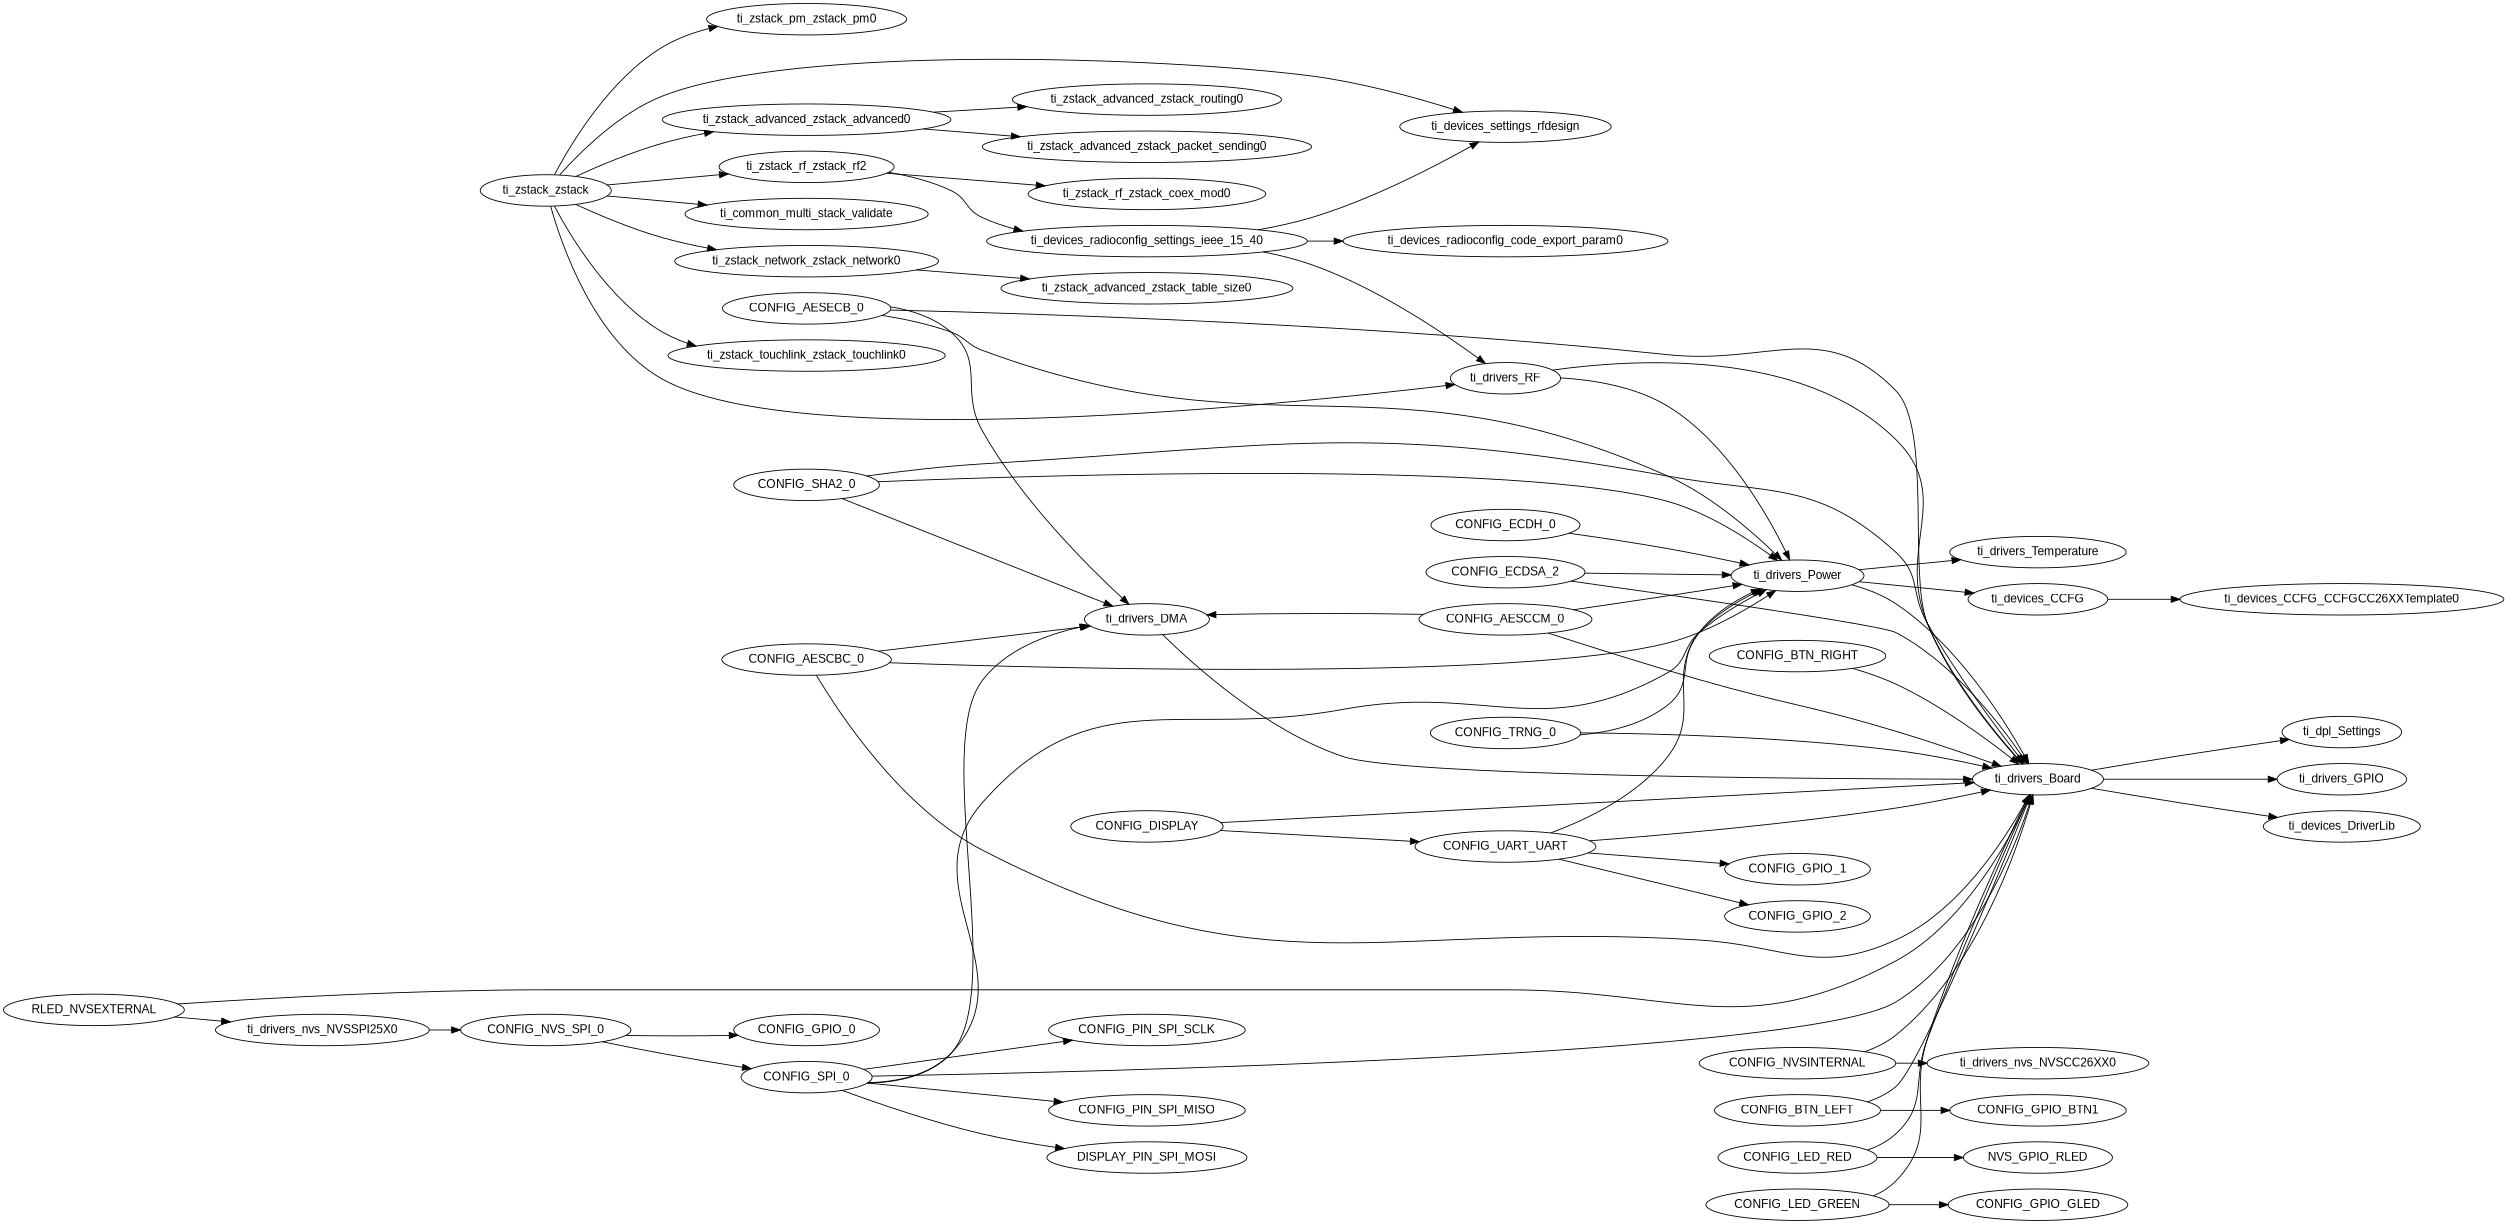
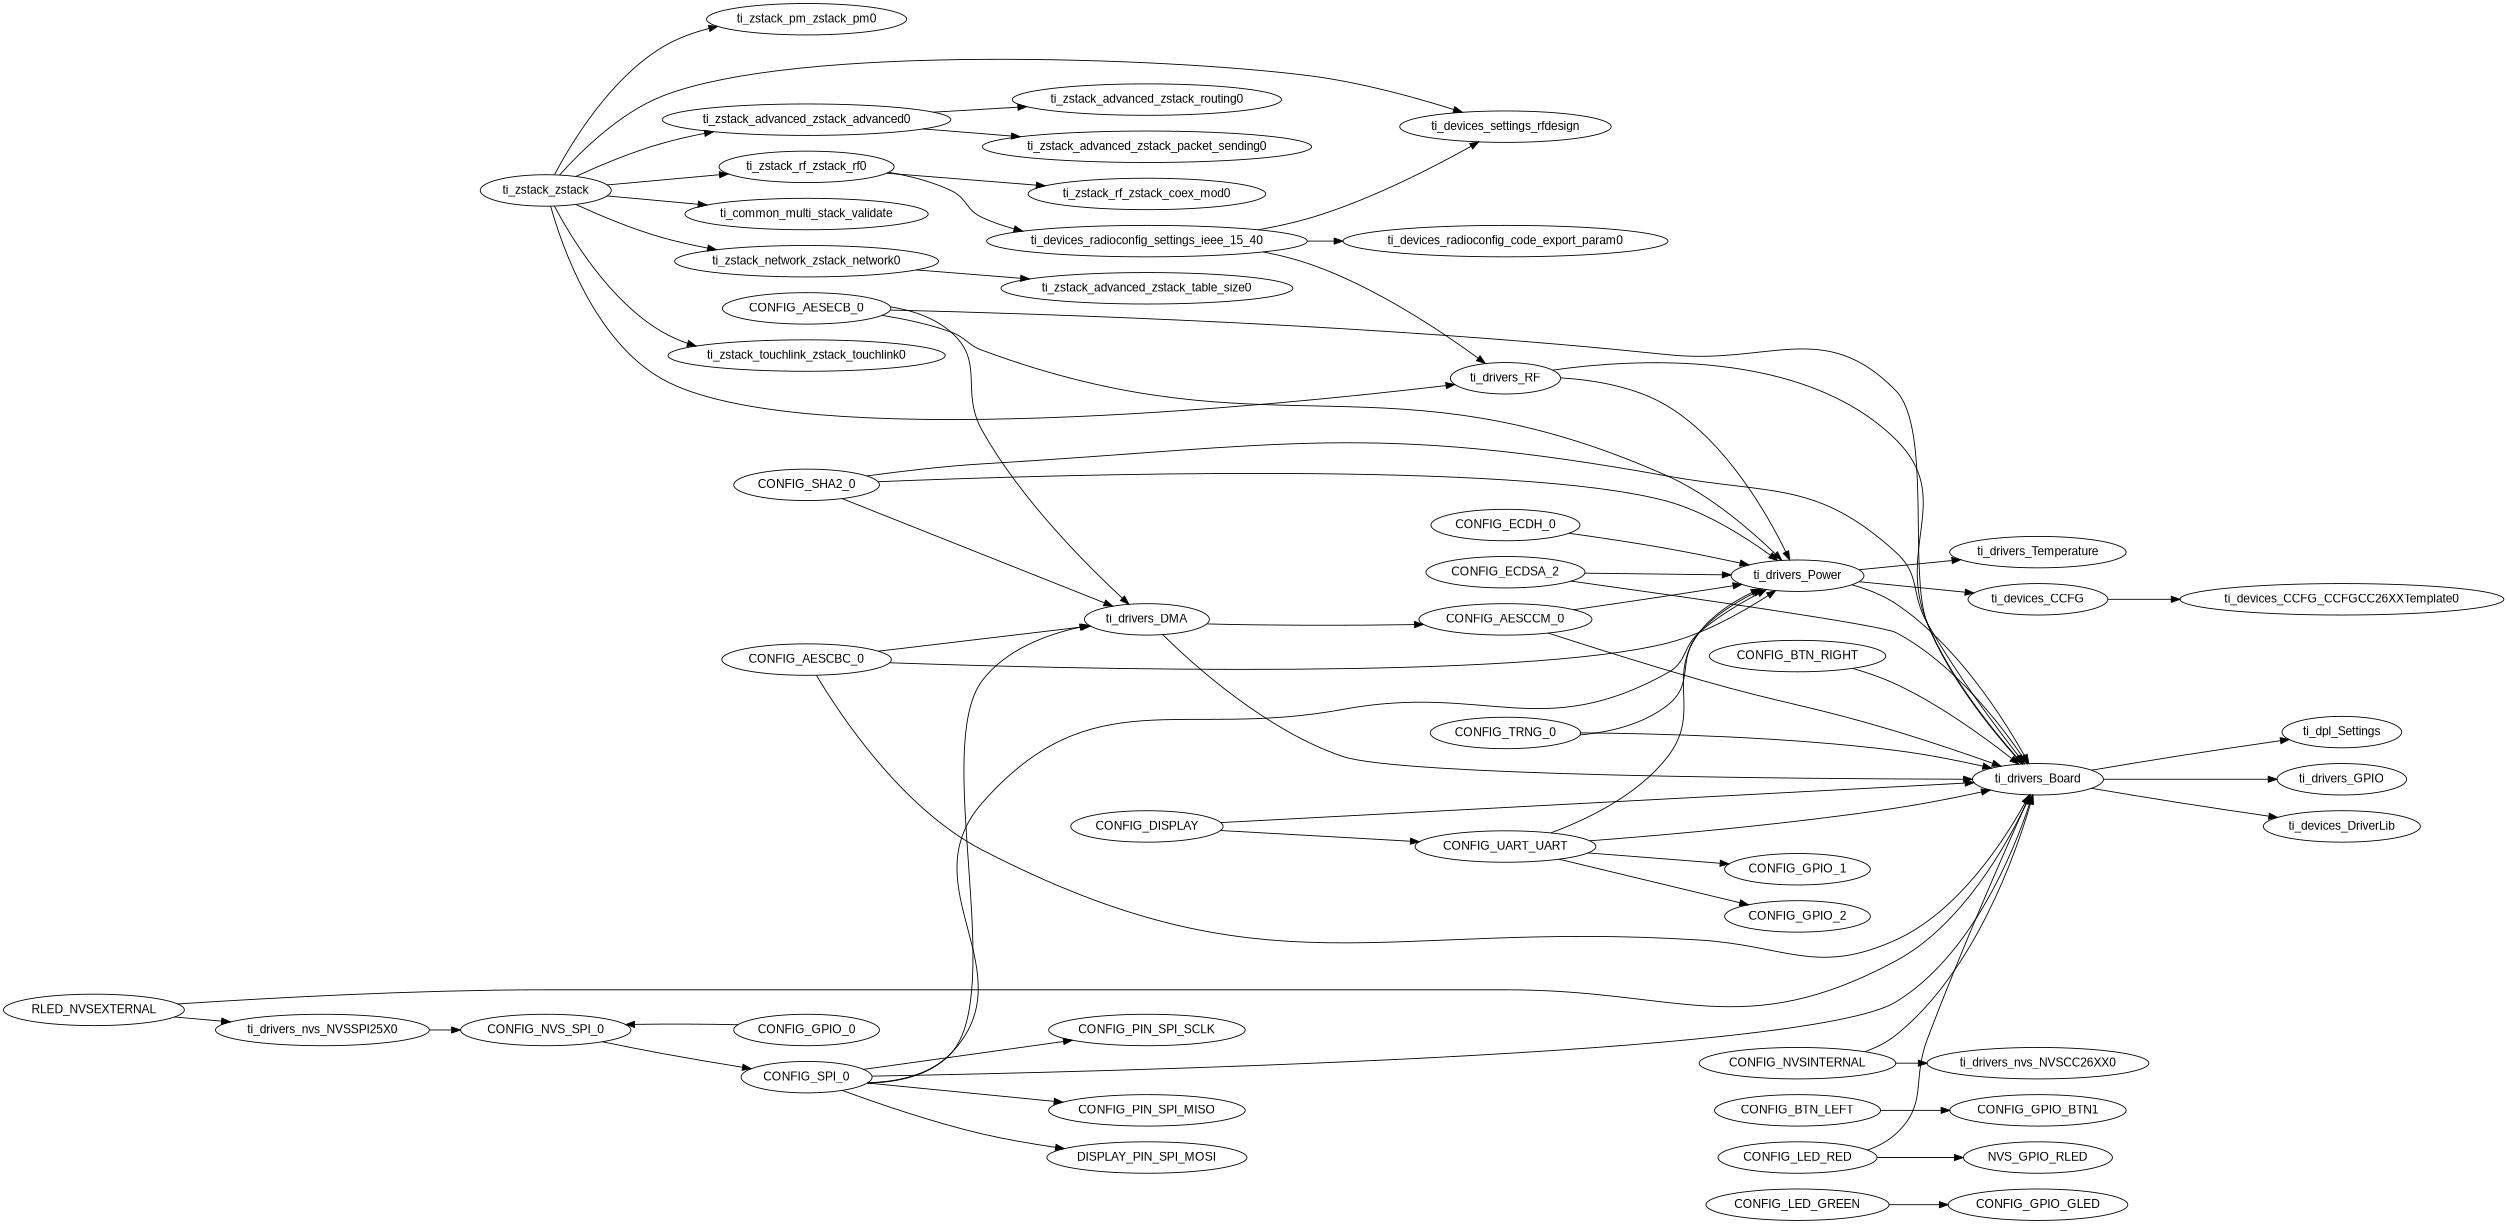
  digraph {
    fontname="Liberation Sans"
    rankdir=LR
    node [fontname="Liberation Sans"]
    edge [fontname="Liberation Sans"]
    ti_devices_CCFG
    ti_devices_CCFG_CCFGCC26XXTemplate0
    ti_devices_radioconfig_settings_ieee_15_40
    ti_drivers_RF
    n5 [label=ti_devices_settings_rfdesign]
    ti_devices_radioconfig_code_export_param0
    ti_drivers_Board
    ti_drivers_Power
    ti_drivers_GPIO
    ti_devices_DriverLib
    ti_dpl_Settings
    ti_drivers_Temperature
    CONFIG_DISPLAY
    n14 [label=CONFIG_UART_UART]
    CONFIG_GPIO_1
    CONFIG_GPIO_2
    CONFIG_AESCBC_0
    ti_drivers_DMA
    CONFIG_AESCCM_0
    CONFIG_AESECB_0
    CONFIG_ECDH_0
    n22 [label=CONFIG_ECDSA_2]
    CONFIG_NVSINTERNAL
    ti_drivers_nvs_NVSCC26XX0
    n25 [label=RLED_NVSEXTERNAL]
    ti_drivers_nvs_NVSSPI25X0
    CONFIG_NVS_SPI_0
    CONFIG_SPI_0
    CONFIG_GPIO_0
    CONFIG_SHA2_0
    CONFIG_PIN_SPI_SCLK
    CONFIG_PIN_SPI_MISO
    n33 [label=DISPLAY_PIN_SPI_MOSI]
    CONFIG_TRNG_0
    CONFIG_BTN_LEFT
    CONFIG_GPIO_BTN1
    CONFIG_BTN_RIGHT
    CONFIG_LED_RED
    n39 [label=NVS_GPIO_RLED]
    CONFIG_LED_GREEN
    CONFIG_GPIO_GLED
    ti_zstack_advanced_zstack_advanced0
    ti_zstack_advanced_zstack_routing0
    ti_zstack_advanced_zstack_packet_sending0
-   ti_zstack_rf_zstack_rf0 [label=ti_zstack_rf_zstack_rf2]
+   ti_zstack_rf_zstack_rf0
    ti_zstack_rf_zstack_coex_mod0
    ti_zstack_zstack
    ti_common_multi_stack_validate
    ti_zstack_touchlink_zstack_touchlink0
    ti_zstack_pm_zstack_pm0
    ti_zstack_network_zstack_network0
    ti_zstack_advanced_zstack_table_size0
    ti_devices_CCFG -> ti_devices_CCFG_CCFGCC26XXTemplate0
    ti_devices_radioconfig_settings_ieee_15_40 -> ti_drivers_RF
    ti_devices_radioconfig_settings_ieee_15_40 -> n5
    ti_devices_radioconfig_settings_ieee_15_40 -> ti_devices_radioconfig_code_export_param0
    ti_drivers_RF -> ti_drivers_Board
    ti_drivers_RF -> ti_drivers_Power
    ti_drivers_Board -> ti_drivers_GPIO
    ti_drivers_Board -> ti_devices_DriverLib
    ti_drivers_Board -> ti_dpl_Settings
    ti_drivers_Power -> ti_devices_CCFG
    ti_drivers_Power -> ti_drivers_Board
    ti_drivers_Power -> ti_drivers_Temperature
    CONFIG_DISPLAY -> ti_drivers_Board
    CONFIG_DISPLAY -> n14
    n14 -> ti_drivers_Board
    n14 -> ti_drivers_Power
    n14 -> CONFIG_GPIO_1
    n14 -> CONFIG_GPIO_2
    CONFIG_AESCBC_0 -> ti_drivers_Board
    CONFIG_AESCBC_0 -> ti_drivers_Power
    CONFIG_AESCBC_0 -> ti_drivers_DMA
    ti_drivers_DMA -> ti_drivers_Board
    CONFIG_AESCCM_0 -> ti_drivers_Board
    CONFIG_AESCCM_0 -> ti_drivers_Power
-   CONFIG_AESCCM_0 -> ti_drivers_DMA
+   ti_drivers_DMA -> CONFIG_AESCCM_0
    CONFIG_AESECB_0 -> ti_drivers_Board
    CONFIG_AESECB_0 -> ti_drivers_Power
    CONFIG_AESECB_0 -> ti_drivers_DMA
    CONFIG_ECDH_0 -> ti_drivers_Power
    n22 -> ti_drivers_Board
    n22 -> ti_drivers_Power
    CONFIG_NVSINTERNAL -> ti_drivers_Board
    CONFIG_NVSINTERNAL -> ti_drivers_nvs_NVSCC26XX0
    n25 -> ti_drivers_Board
    n25 -> ti_drivers_nvs_NVSSPI25X0
    ti_drivers_nvs_NVSSPI25X0 -> CONFIG_NVS_SPI_0
    CONFIG_NVS_SPI_0 -> CONFIG_SPI_0
-   CONFIG_NVS_SPI_0 -> CONFIG_GPIO_0
+   CONFIG_GPIO_0 -> CONFIG_NVS_SPI_0
    CONFIG_SPI_0 -> ti_drivers_Board
    CONFIG_SPI_0 -> ti_drivers_Power
    CONFIG_SPI_0 -> ti_drivers_DMA
    CONFIG_SPI_0 -> CONFIG_PIN_SPI_SCLK
    CONFIG_SPI_0 -> CONFIG_PIN_SPI_MISO
    CONFIG_SPI_0 -> n33
    CONFIG_SHA2_0 -> ti_drivers_Board
    CONFIG_SHA2_0 -> ti_drivers_Power
    CONFIG_SHA2_0 -> ti_drivers_DMA
    CONFIG_TRNG_0 -> ti_drivers_Board
    CONFIG_TRNG_0 -> ti_drivers_Power
-   CONFIG_BTN_LEFT -> ti_drivers_Board
    CONFIG_BTN_LEFT -> CONFIG_GPIO_BTN1
    CONFIG_BTN_RIGHT -> ti_drivers_Board
    CONFIG_LED_RED -> ti_drivers_Board
    CONFIG_LED_RED -> n39
-   CONFIG_LED_GREEN -> ti_drivers_Board
    CONFIG_LED_GREEN -> CONFIG_GPIO_GLED
    ti_zstack_advanced_zstack_advanced0 -> ti_zstack_advanced_zstack_routing0
    ti_zstack_advanced_zstack_advanced0 -> ti_zstack_advanced_zstack_packet_sending0
    ti_zstack_rf_zstack_rf0 -> ti_devices_radioconfig_settings_ieee_15_40
    ti_zstack_rf_zstack_rf0 -> ti_zstack_rf_zstack_coex_mod0
    ti_zstack_zstack -> ti_drivers_RF
    ti_zstack_zstack -> n5
    ti_zstack_zstack -> ti_zstack_advanced_zstack_advanced0
    ti_zstack_zstack -> ti_zstack_rf_zstack_rf0
    ti_zstack_zstack -> ti_common_multi_stack_validate
    ti_zstack_zstack -> ti_zstack_touchlink_zstack_touchlink0
    ti_zstack_zstack -> ti_zstack_pm_zstack_pm0
    ti_zstack_zstack -> ti_zstack_network_zstack_network0
    ti_zstack_network_zstack_network0 -> ti_zstack_advanced_zstack_table_size0
  }
